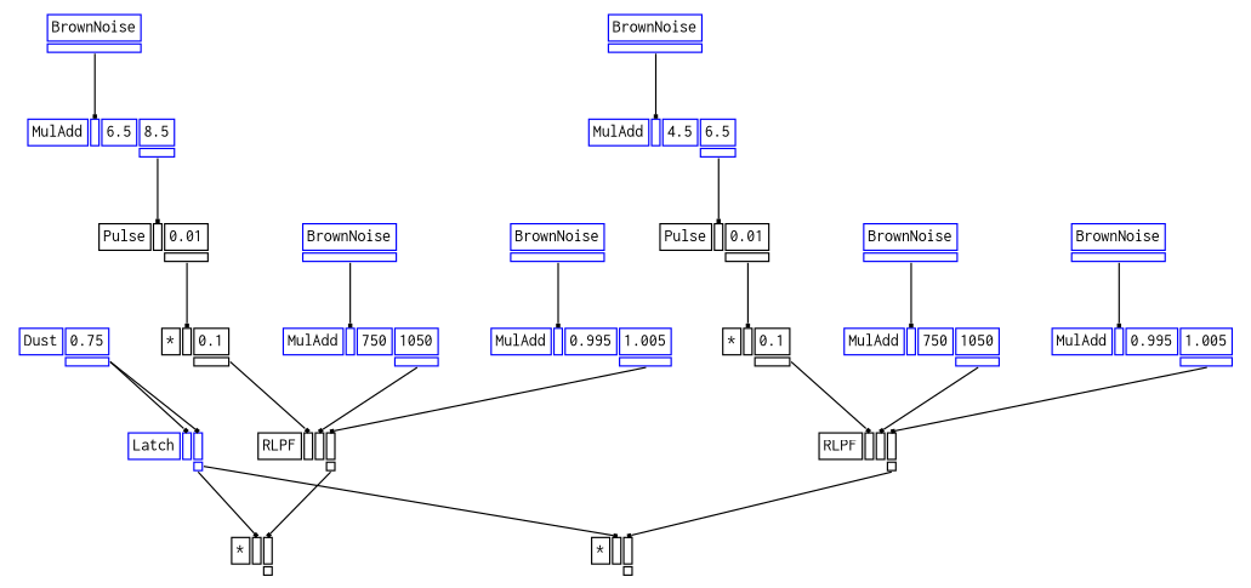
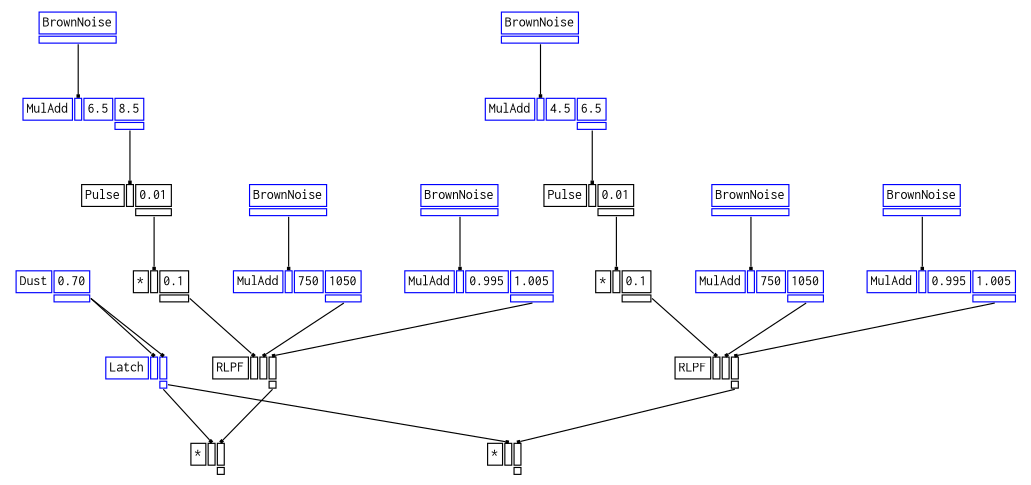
  digraph {
    splines=false
    node [color=blue fontname=Courier fontsize=12 shape=plaintext]
    edge [arrowhead=box arrowsize=0.25 headport=i_0 tailport=o_0]
-   n1 [label=<<TABLE BORDER="0" CELLBORDER="1"><TR><TD>Dust</TD><TD ID="u_1:K_0">0.75</TD></TR><TR><TD BORDER="0"></TD><TD PORT="o_0" ID="u_1:o_0"></TD></TR></TABLE>>]
+   n1 [label=<<TABLE BORDER="0" CELLBORDER="1"><TR><TD>Dust</TD><TD ID="u_1:K_0">0.70</TD></TR><TR><TD BORDER="0"></TD><TD PORT="o_0" ID="u_1:o_0"></TD></TR></TABLE>>]
    n2 [label=<<TABLE BORDER="0" CELLBORDER="1"><TR><TD>Latch</TD><TD PORT="i_0" ID="u_2:i_0"></TD><TD PORT="i_1" ID="u_2:i_1"></TD></TR><TR><TD BORDER="0"></TD><TD BORDER="0"></TD><TD PORT="o_0" ID="u_2:o_0"></TD></TR></TABLE>>]
    n3 [color=black label=<<TABLE BORDER="0" CELLBORDER="1"><TR><TD>*</TD><TD PORT="i_0" ID="u_20:i_0"></TD><TD PORT="i_1" ID="u_20:i_1"></TD></TR><TR><TD BORDER="0"></TD><TD BORDER="0"></TD><TD PORT="o_0" ID="u_20:o_0"></TD></TR></TABLE>>]
    n4 [color=black label=<<TABLE BORDER="0" CELLBORDER="1"><TR><TD>*</TD><TD PORT="i_0" ID="u_31:i_0"></TD><TD PORT="i_1" ID="u_31:i_1"></TD></TR><TR><TD BORDER="0"></TD><TD BORDER="0"></TD><TD PORT="o_0" ID="u_31:o_0"></TD></TR></TABLE>>]
    n5 [label=<<TABLE BORDER="0" CELLBORDER="1"><TR><TD>BrownNoise</TD></TR><TR><TD PORT="o_0" ID="u_3:o_0"></TD></TR></TABLE>>]
    n6 [label=<<TABLE BORDER="0" CELLBORDER="1"><TR><TD>MulAdd</TD><TD PORT="i_0" ID="u_6:i_0"></TD><TD ID="u_6:K_1">6.5</TD><TD ID="u_6:K_2">8.5</TD></TR><TR><TD BORDER="0"></TD><TD BORDER="0"></TD><TD BORDER="0"></TD><TD PORT="o_0" ID="u_6:o_0"></TD></TR></TABLE>>]
    n7 [color=black label=<<TABLE BORDER="0" CELLBORDER="1"><TR><TD>Pulse</TD><TD PORT="i_0" ID="u_8:i_0"></TD><TD ID="u_8:K_1">0.01</TD></TR><TR><TD BORDER="0"></TD><TD BORDER="0"></TD><TD PORT="o_0" ID="u_8:o_0"></TD></TR></TABLE>>]
    n8 [color=black label=<<TABLE BORDER="0" CELLBORDER="1"><TR><TD>*</TD><TD PORT="i_0" ID="u_10:i_0"></TD><TD ID="u_10:K_1">0.1</TD></TR><TR><TD BORDER="0"></TD><TD BORDER="0"></TD><TD PORT="o_0" ID="u_10:o_0"></TD></TR></TABLE>>]
    n9 [color=black label=<<TABLE BORDER="0" CELLBORDER="1"><TR><TD>RLPF</TD><TD PORT="i_0" ID="u_19:i_0"></TD><TD PORT="i_1" ID="u_19:i_1"></TD><TD PORT="i_2" ID="u_19:i_2"></TD></TR><TR><TD BORDER="0"></TD><TD BORDER="0"></TD><TD BORDER="0"></TD><TD PORT="o_0" ID="u_19:o_0"></TD></TR></TABLE>>]
    n10 [label=<<TABLE BORDER="0" CELLBORDER="1"><TR><TD>BrownNoise</TD></TR><TR><TD PORT="o_0" ID="u_11:o_0"></TD></TR></TABLE>>]
    n11 [label=<<TABLE BORDER="0" CELLBORDER="1"><TR><TD>MulAdd</TD><TD PORT="i_0" ID="u_14:i_0"></TD><TD ID="u_14:K_1">750</TD><TD ID="u_14:K_2">1050</TD></TR><TR><TD BORDER="0"></TD><TD BORDER="0"></TD><TD BORDER="0"></TD><TD PORT="o_0" ID="u_14:o_0"></TD></TR></TABLE>>]
    n12 [label=<<TABLE BORDER="0" CELLBORDER="1"><TR><TD>BrownNoise</TD></TR><TR><TD PORT="o_0" ID="u_15:o_0"></TD></TR></TABLE>>]
    n13 [label=<<TABLE BORDER="0" CELLBORDER="1"><TR><TD>MulAdd</TD><TD PORT="i_0" ID="u_18:i_0"></TD><TD ID="u_18:K_1">0.995</TD><TD ID="u_18:K_2">1.005</TD></TR><TR><TD BORDER="0"></TD><TD BORDER="0"></TD><TD BORDER="0"></TD><TD PORT="o_0" ID="u_18:o_0"></TD></TR></TABLE>>]
    n14 [label=<<TABLE BORDER="0" CELLBORDER="1"><TR><TD>BrownNoise</TD></TR><TR><TD PORT="o_0" ID="u_21:o_0"></TD></TR></TABLE>>]
    n15 [label=<<TABLE BORDER="0" CELLBORDER="1"><TR><TD>MulAdd</TD><TD PORT="i_0" ID="u_23:i_0"></TD><TD ID="u_23:K_1">4.5</TD><TD ID="u_23:K_2">6.5</TD></TR><TR><TD BORDER="0"></TD><TD BORDER="0"></TD><TD BORDER="0"></TD><TD PORT="o_0" ID="u_23:o_0"></TD></TR></TABLE>>]
    n16 [color=black label=<<TABLE BORDER="0" CELLBORDER="1"><TR><TD>Pulse</TD><TD PORT="i_0" ID="u_24:i_0"></TD><TD ID="u_24:K_1">0.01</TD></TR><TR><TD BORDER="0"></TD><TD BORDER="0"></TD><TD PORT="o_0" ID="u_24:o_0"></TD></TR></TABLE>>]
    n17 [color=black label=<<TABLE BORDER="0" CELLBORDER="1"><TR><TD>*</TD><TD PORT="i_0" ID="u_25:i_0"></TD><TD ID="u_25:K_1">0.1</TD></TR><TR><TD BORDER="0"></TD><TD BORDER="0"></TD><TD PORT="o_0" ID="u_25:o_0"></TD></TR></TABLE>>]
    n18 [color=black label=<<TABLE BORDER="0" CELLBORDER="1"><TR><TD>RLPF</TD><TD PORT="i_0" ID="u_30:i_0"></TD><TD PORT="i_1" ID="u_30:i_1"></TD><TD PORT="i_2" ID="u_30:i_2"></TD></TR><TR><TD BORDER="0"></TD><TD BORDER="0"></TD><TD BORDER="0"></TD><TD PORT="o_0" ID="u_30:o_0"></TD></TR></TABLE>>]
    n19 [label=<<TABLE BORDER="0" CELLBORDER="1"><TR><TD>BrownNoise</TD></TR><TR><TD PORT="o_0" ID="u_26:o_0"></TD></TR></TABLE>>]
    n20 [label=<<TABLE BORDER="0" CELLBORDER="1"><TR><TD>MulAdd</TD><TD PORT="i_0" ID="u_27:i_0"></TD><TD ID="u_27:K_1">750</TD><TD ID="u_27:K_2">1050</TD></TR><TR><TD BORDER="0"></TD><TD BORDER="0"></TD><TD BORDER="0"></TD><TD PORT="o_0" ID="u_27:o_0"></TD></TR></TABLE>>]
    n21 [label=<<TABLE BORDER="0" CELLBORDER="1"><TR><TD>BrownNoise</TD></TR><TR><TD PORT="o_0" ID="u_28:o_0"></TD></TR></TABLE>>]
    n22 [label=<<TABLE BORDER="0" CELLBORDER="1"><TR><TD>MulAdd</TD><TD PORT="i_0" ID="u_29:i_0"></TD><TD ID="u_29:K_1">0.995</TD><TD ID="u_29:K_2">1.005</TD></TR><TR><TD BORDER="0"></TD><TD BORDER="0"></TD><TD BORDER="0"></TD><TD PORT="o_0" ID="u_29:o_0"></TD></TR></TABLE>>]
    n1 -> n2
    n1 -> n2 [headport=i_1]
    n2 -> n3
    n2 -> n4
    n5 -> n6
    n6 -> n7
    n7 -> n8
    n8 -> n9
    n9 -> n3 [headport=i_1]
    n10 -> n11
    n11 -> n9 [headport=i_1]
    n12 -> n13
    n13 -> n9 [headport=i_2]
    n14 -> n15
    n15 -> n16
    n16 -> n17
    n17 -> n18
    n18 -> n4 [headport=i_1]
    n19 -> n20
    n20 -> n18 [headport=i_1]
    n21 -> n22
    n22 -> n18 [headport=i_2]
  }
